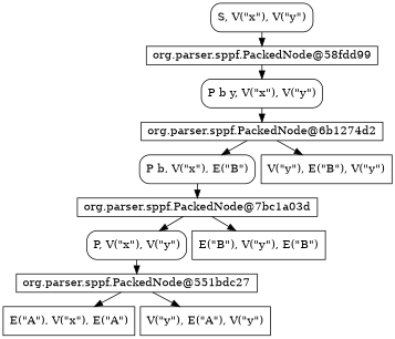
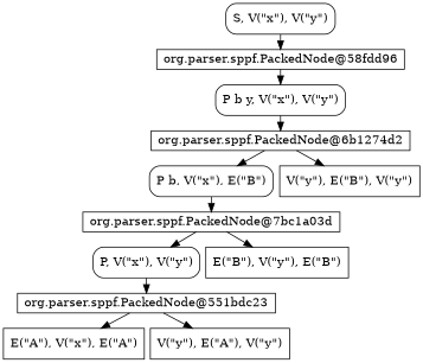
  digraph {
    nodesep=0.1
    ranksep=0.25
    node [shape=box]
    n1 [height=0.5 label="S, V(\"x\"), V(\"y\")" style=rounded width=0.75]
-   "org.parser.sppf.PackedNode@58fdd99" [height=0.2 ordering=out width=0.2]
+   "org.parser.sppf.PackedNode@58fdd99" [height=0.2 ordering=out width=0.2 label="org.parser.sppf.PackedNode@58fdd96"]
    n3 [height=0.5 label="P b y, V(\"x\"), V(\"y\")" style=rounded width=0.75]
    n4 [height=0.5 label="P, V(\"x\"), V(\"y\")" style=rounded width=0.75]
-   "org.parser.sppf.PackedNode@551bdc27" [height=0.2 ordering=out width=0.2]
+   "org.parser.sppf.PackedNode@551bdc27" [height=0.2 ordering=out width=0.2 label="org.parser.sppf.PackedNode@551bdc23"]
    n6 [height=0.5 label="E(\"A\"), V(\"x\"), E(\"A\")" width=0.75]
    n7 [height=0.5 label="V(\"y\"), E(\"A\"), V(\"y\")" width=0.75]
    "org.parser.sppf.PackedNode@6b1274d2" [height=0.2 ordering=out width=0.2]
    n9 [height=0.5 label="P b, V(\"x\"), E(\"B\")" style=rounded width=0.75]
    n10 [height=0.5 label="V(\"y\"), E(\"B\"), V(\"y\")" width=0.75]
    "org.parser.sppf.PackedNode@7bc1a03d" [height=0.2 ordering=out width=0.2]
    n12 [height=0.5 label="E(\"B\"), V(\"y\"), E(\"B\")" width=0.75]
    n1 -> "org.parser.sppf.PackedNode@58fdd99"
    "org.parser.sppf.PackedNode@58fdd99" -> n3
    n3 -> "org.parser.sppf.PackedNode@6b1274d2"
    n4 -> "org.parser.sppf.PackedNode@551bdc27"
    "org.parser.sppf.PackedNode@551bdc27" -> n6
    "org.parser.sppf.PackedNode@551bdc27" -> n7
    "org.parser.sppf.PackedNode@6b1274d2" -> n9
    "org.parser.sppf.PackedNode@6b1274d2" -> n10
    n9 -> "org.parser.sppf.PackedNode@7bc1a03d"
    "org.parser.sppf.PackedNode@7bc1a03d" -> n4
    "org.parser.sppf.PackedNode@7bc1a03d" -> n12
  }
